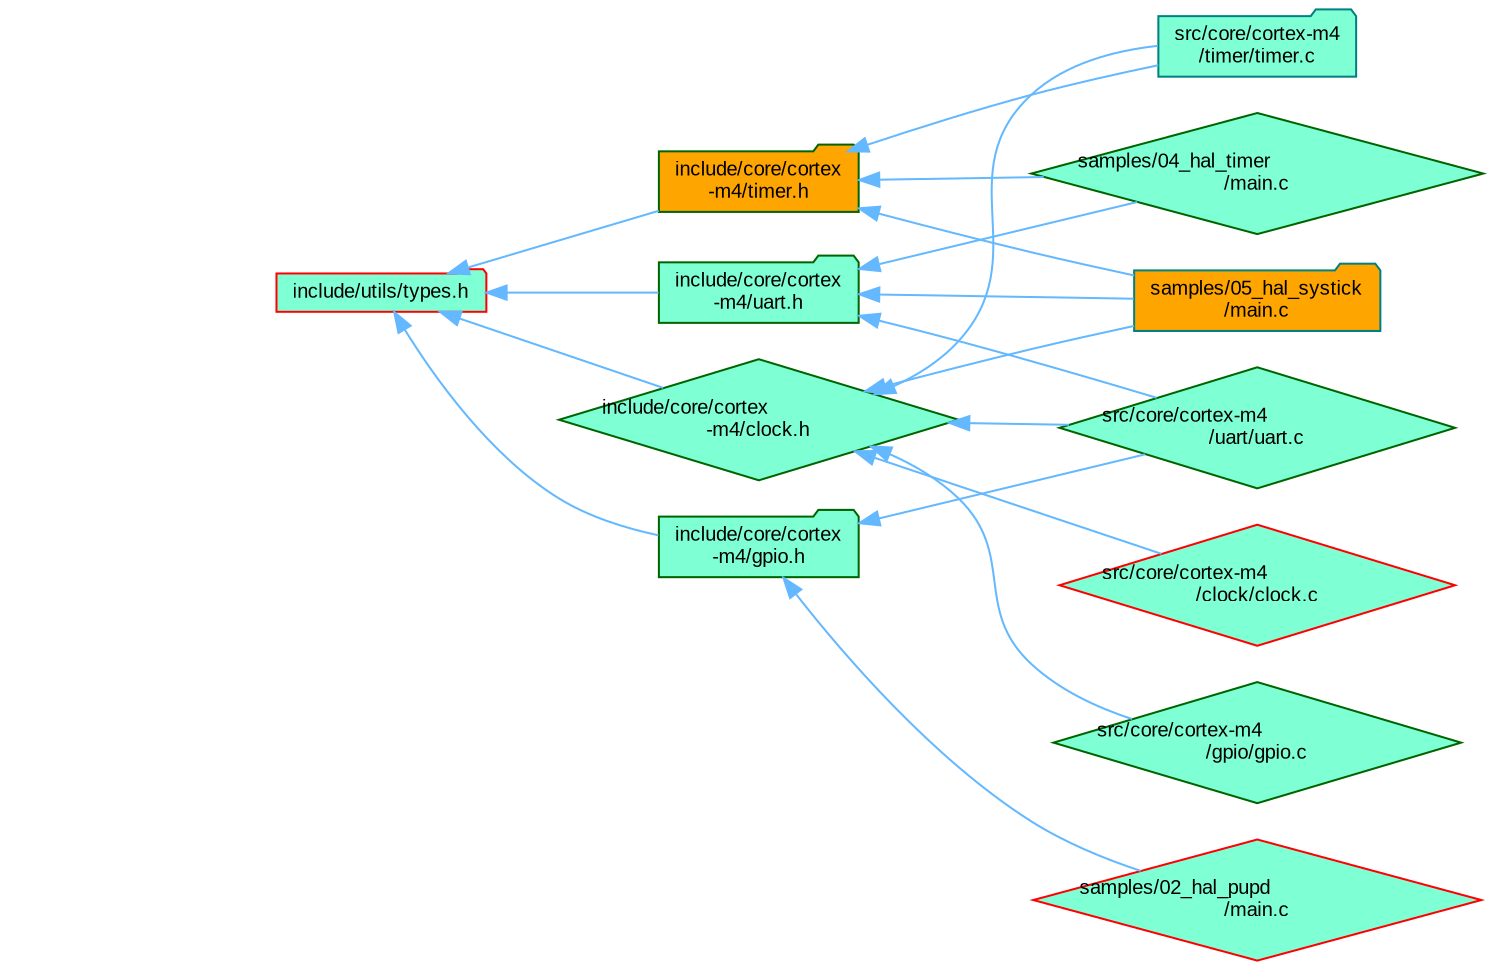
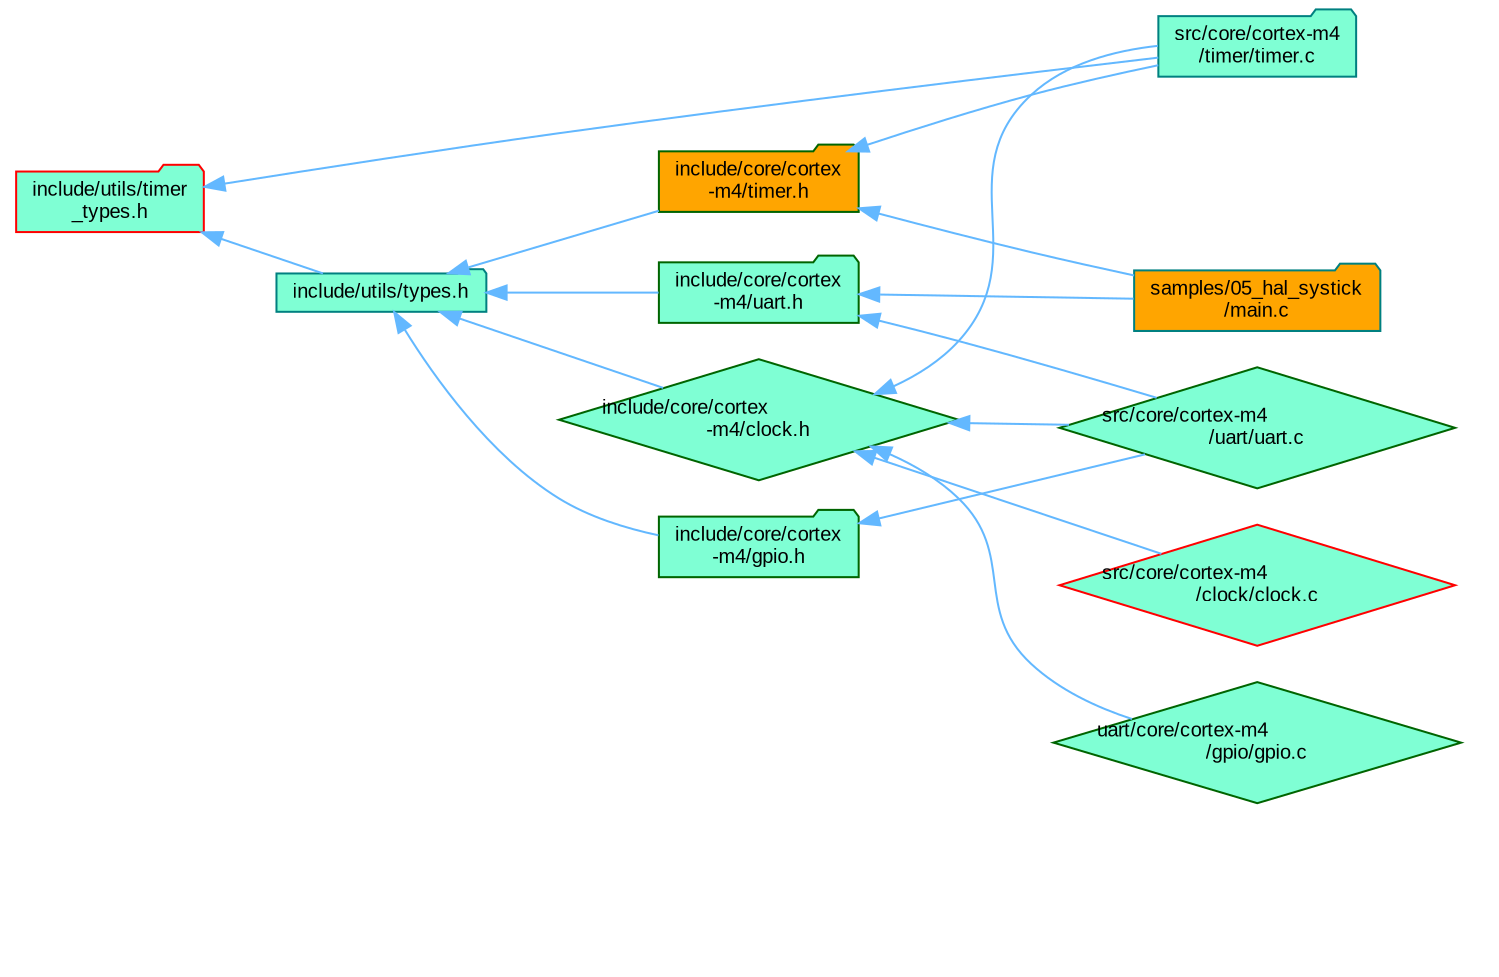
  digraph {
    fontname="Liberation Sans"
    rankdir=LR
    node [color=darkgreen fillcolor=aquamarine fontname="Liberation Sans" fontsize=10 shape=folder style=filled]
    edge [color=steelblue1 dir=back fontname="Liberation Sans" fontsize=10 labelfontname=Helvetica labelfontsize=10 style=solid]
-   n2 [color=red height=0.2 label="include/utils/types.h" width=0.4]
+   n1 [color=red fontcolor=black height=0.2 label="include/utils/timer\l_types.h" width=0.4]
+   n2 [color=teal height=0.2 label="include/utils/types.h" width=0.4]
    n3 [color=teal height=0.2 label="src/core/cortex-m4\l/timer/timer.c" width=0.4]
    n4 [height=0.2 label="include/core/cortex\l-m4/clock.h" shape=diamond width=0.4]
    n5 [height=0.2 label="include/core/cortex\l-m4/gpio.h" width=0.4]
    n6 [fillcolor=orange height=0.2 label="include/core/cortex\l-m4/timer.h" width=0.4]
    n7 [height=0.2 label="include/core/cortex\l-m4/uart.h" width=0.4]
    n8 [color=teal fillcolor=orange height=0.2 label="samples/05_hal_systick\l/main.c" width=0.4]
    n9 [color=red height=0.2 label="src/core/cortex-m4\l/clock/clock.c" shape=diamond width=0.4]
    n10 [height=0.2 label="src/core/cortex-m4\l/uart/uart.c" shape=diamond width=0.4]
-   n11 [height=0.2 label="src/core/cortex-m4\l/gpio/gpio.c" shape=diamond width=0.4]
-   n12 [color=red height=0.2 label="samples/02_hal_pupd\l/main.c" shape=diamond width=0.4]
-   n13 [height=0.2 label="samples/04_hal_timer\l/main.c" shape=diamond width=0.4]
+   n11 [height=0.2 label="uart/core/cortex-m4\l/gpio/gpio.c" shape=diamond width=0.4]
+   n1 -> n2
+   n1 -> n3
    n2 -> n4
    n2 -> n5
    n2 -> n6
    n2 -> n7
    n4 -> n3
-   n4 -> n8
    n4 -> n9
    n4 -> n10
    n4 -> n11
    n5 -> n10
-   n5 -> n12
    n6 -> n3
    n6 -> n8
-   n6 -> n13
    n7 -> n8
    n7 -> n10
-   n7 -> n13
  }
